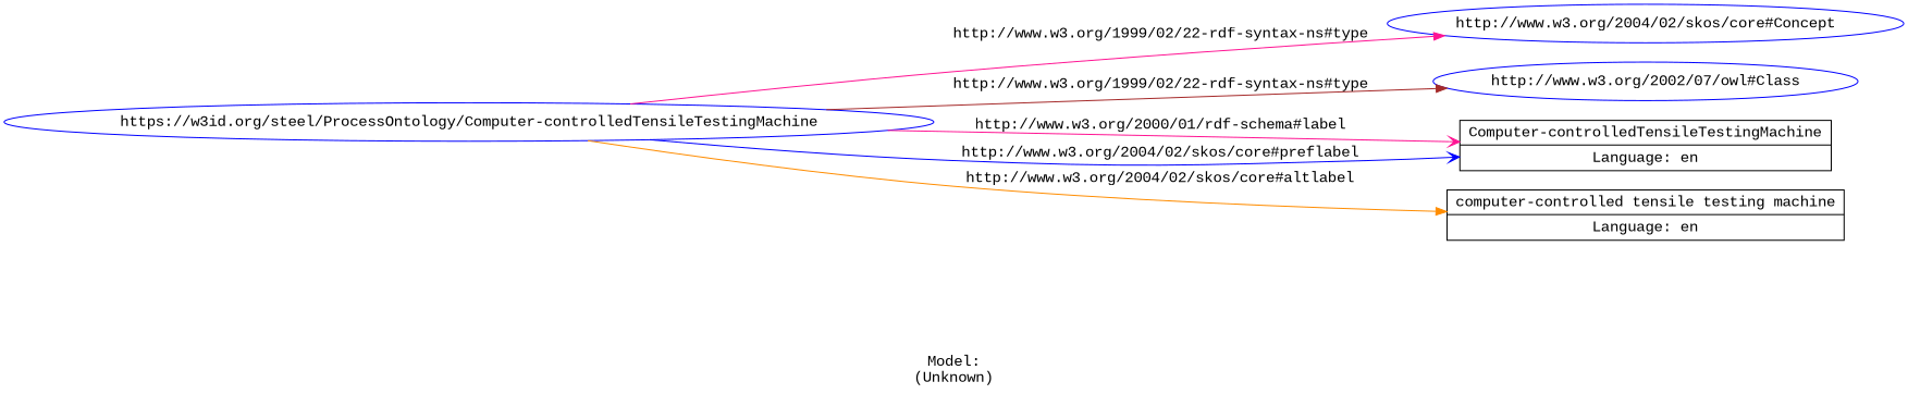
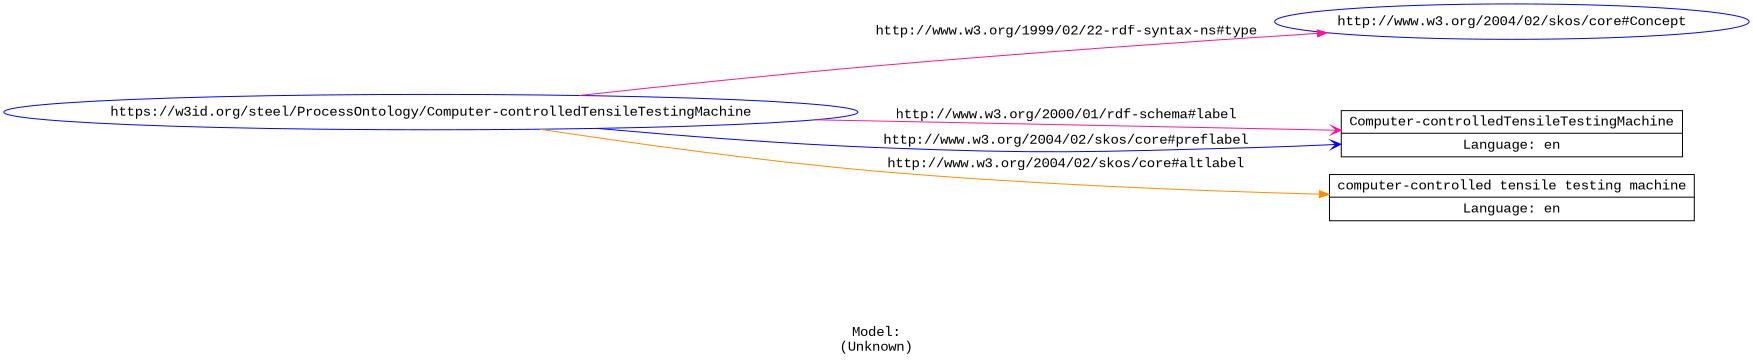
  digraph {
    label="\n\nModel:\n(Unknown)"
    rankdir=LR
    fontname="Liberation Mono"
    node [color=blue shape=ellipse fontname="Liberation Mono"]
    edge [color=deeppink arrowhead=normal fontname="Liberation Mono"]
    n1 [label="https://w3id.org/steel/ProcessOntology/Computer-controlledTensileTestingMachine"]
    n2 [label="http://www.w3.org/2004/02/skos/core#Concept"]
-   n3 [label="http://www.w3.org/2002/07/owl#Class"]
    n4 [label="Computer-controlledTensileTestingMachine|Language: en" shape=record color=""]
    n5 [label="computer-controlled tensile testing machine|Language: en" shape=record color=""]
    n1 -> n2 [label="http://www.w3.org/1999/02/22-rdf-syntax-ns#type"]
-   n1 -> n3 [label="http://www.w3.org/1999/02/22-rdf-syntax-ns#type" color=brown]
    n1 -> n4 [label="http://www.w3.org/2000/01/rdf-schema#label" arrowhead=vee]
    n1 -> n4 [label="http://www.w3.org/2004/02/skos/core#preflabel" color=blue arrowhead=vee]
    n1 -> n5 [label="http://www.w3.org/2004/02/skos/core#altlabel" color=darkorange]
  }
